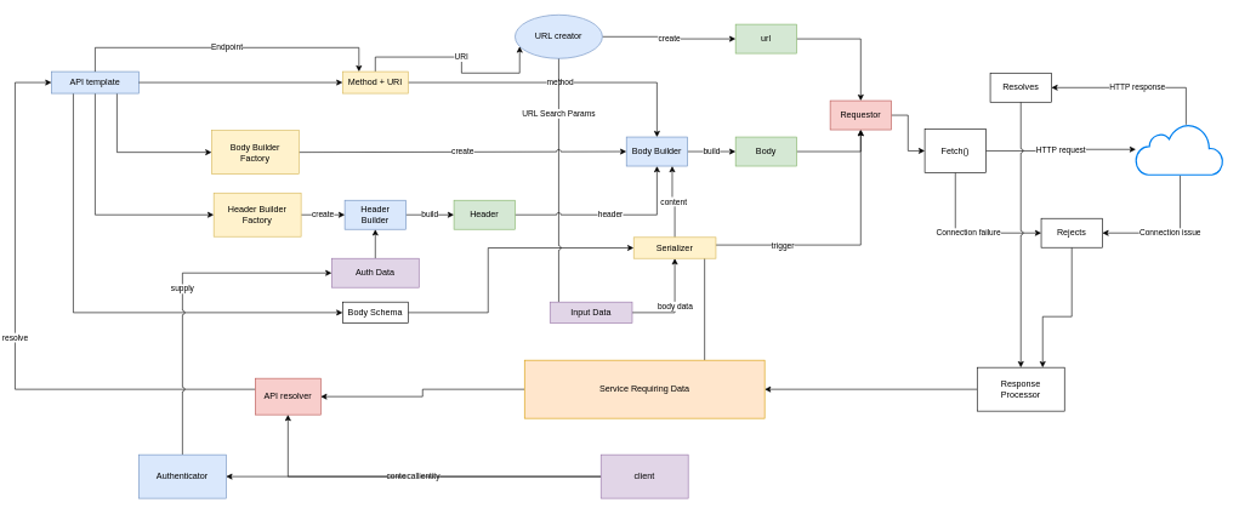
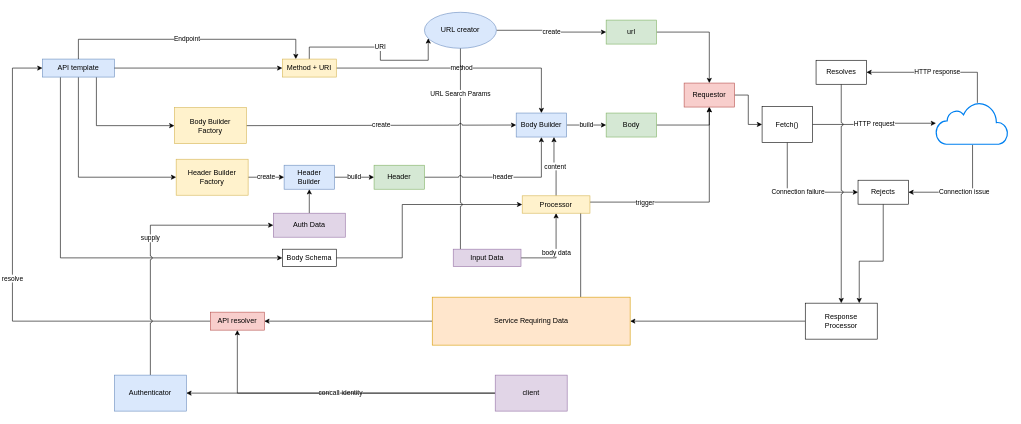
  <mxCell id="0" />
  <mxCell id="1" parent="0" />
  <mxCell id="2" value="Connection failure" style="edgeStyle=orthogonalEdgeStyle;rounded=0;orthogonalLoop=1;jettySize=auto;html=1;entryX=0;entryY=0.5;entryDx=0;entryDy=0;exitX=0.5;exitY=1;exitDx=0;exitDy=0;" edge="1" parent="1" source="4" target="12"><mxGeometry relative="1" as="geometry" /></mxCell>
  <mxCell id="3" value="HTTP request" style="edgeStyle=orthogonalEdgeStyle;rounded=0;orthogonalLoop=1;jettySize=auto;html=1;" edge="1" parent="1" source="4" target="15"><mxGeometry relative="1" as="geometry" /></mxCell>
  <mxCell id="4" value="Fetch()" style="rounded=0;whiteSpace=wrap;html=1;" parent="1" vertex="1"><mxGeometry x="1270" y="177" width="84" height="60" as="geometry" /></mxCell>
  <mxCell id="5" style="edgeStyle=orthogonalEdgeStyle;rounded=0;comic=0;jumpStyle=arc;orthogonalLoop=1;jettySize=auto;html=1;entryX=0.5;entryY=0;entryDx=0;entryDy=0;" edge="1" parent="1" source="6" target="48"><mxGeometry relative="1" as="geometry" /></mxCell>
  <mxCell id="6" value="url" style="rounded=0;whiteSpace=wrap;html=1;fillColor=#d5e8d4;strokeColor=#82b366;" parent="1" vertex="1"><mxGeometry x="1010" y="33" width="84" height="40" as="geometry" /></mxCell>
  <mxCell id="7" style="edgeStyle=orthogonalEdgeStyle;rounded=0;comic=0;jumpStyle=arc;orthogonalLoop=1;jettySize=auto;html=1;" edge="1" parent="1" source="8" target="48"><mxGeometry relative="1" as="geometry" /></mxCell>
  <mxCell id="8" value="Body" style="rounded=0;whiteSpace=wrap;html=1;fillColor=#d5e8d4;strokeColor=#82b366;" parent="1" vertex="1"><mxGeometry x="1010" y="188" width="84" height="40" as="geometry" /></mxCell>
  <mxCell id="9" style="edgeStyle=orthogonalEdgeStyle;rounded=0;orthogonalLoop=1;jettySize=auto;html=1;comic=0;jumpStyle=arc;" edge="1" parent="1" source="10" target="17"><mxGeometry relative="1" as="geometry" /></mxCell>
  <mxCell id="10" value="Resolves" style="rounded=0;whiteSpace=wrap;html=1;" vertex="1" parent="1"><mxGeometry x="1360" y="100" width="84" height="40" as="geometry" /></mxCell>
  <mxCell id="11" style="edgeStyle=orthogonalEdgeStyle;rounded=0;orthogonalLoop=1;jettySize=auto;html=1;entryX=0.75;entryY=0;entryDx=0;entryDy=0;" edge="1" parent="1" source="12" target="17"><mxGeometry relative="1" as="geometry"><Array as="points"><mxPoint x="1472" y="435" /><mxPoint x="1432" y="435" /></Array></mxGeometry></mxCell>
  <mxCell id="12" value="Rejects" style="rounded=0;whiteSpace=wrap;html=1;" vertex="1" parent="1"><mxGeometry x="1430" y="300" width="84" height="40" as="geometry" /></mxCell>
  <mxCell id="13" value="Connection issue" style="edgeStyle=orthogonalEdgeStyle;rounded=0;orthogonalLoop=1;jettySize=auto;html=1;entryX=1;entryY=0.5;entryDx=0;entryDy=0;exitX=0.508;exitY=1.014;exitDx=0;exitDy=0;exitPerimeter=0;" edge="1" parent="1" source="15" target="12"><mxGeometry relative="1" as="geometry"><Array as="points"><mxPoint x="1621" y="320" /></Array></mxGeometry></mxCell>
  <mxCell id="14" value="HTTP response" style="edgeStyle=orthogonalEdgeStyle;rounded=0;orthogonalLoop=1;jettySize=auto;html=1;entryX=1;entryY=0.5;entryDx=0;entryDy=0;exitX=0.575;exitY=0.014;exitDx=0;exitDy=0;exitPerimeter=0;" edge="1" parent="1" source="15" target="10"><mxGeometry relative="1" as="geometry" /></mxCell>
  <mxCell id="15" value="" style="html=1;verticalLabelPosition=bottom;align=center;labelBackgroundColor=#ffffff;verticalAlign=top;strokeWidth=2;strokeColor=#0080F0;shadow=0;dashed=0;shape=mxgraph.ios7.icons.cloud;" vertex="1" parent="1"><mxGeometry x="1560" y="170" width="120" height="70" as="geometry" /></mxCell>
  <mxCell id="16" style="edgeStyle=orthogonalEdgeStyle;rounded=0;comic=0;jumpStyle=arc;orthogonalLoop=1;jettySize=auto;html=1;entryX=1;entryY=0.5;entryDx=0;entryDy=0;" edge="1" parent="1" source="17" target="53"><mxGeometry relative="1" as="geometry" /></mxCell>
  <mxCell id="17" value="Response &lt;br&gt;Processor" style="rounded=0;whiteSpace=wrap;html=1;" vertex="1" parent="1"><mxGeometry x="1342" y="505" width="120" height="60" as="geometry" /></mxCell>
  <mxCell id="18" style="edgeStyle=orthogonalEdgeStyle;rounded=0;comic=0;jumpStyle=arc;orthogonalLoop=1;jettySize=auto;html=1;entryX=0;entryY=0.5;entryDx=0;entryDy=0;exitX=0.25;exitY=1;exitDx=0;exitDy=0;" edge="1" parent="1" source="21" target="30"><mxGeometry relative="1" as="geometry" /></mxCell>
  <mxCell id="19" style="edgeStyle=orthogonalEdgeStyle;rounded=0;comic=0;jumpStyle=arc;orthogonalLoop=1;jettySize=auto;html=1;entryX=0;entryY=0.5;entryDx=0;entryDy=0;exitX=0.75;exitY=1;exitDx=0;exitDy=0;" edge="1" parent="1" source="21" target="41"><mxGeometry relative="1" as="geometry" /></mxCell>
  <mxCell id="20" style="edgeStyle=orthogonalEdgeStyle;rounded=0;comic=0;jumpStyle=arc;orthogonalLoop=1;jettySize=auto;html=1;entryX=0;entryY=0.5;entryDx=0;entryDy=0;exitX=0.5;exitY=1;exitDx=0;exitDy=0;" edge="1" parent="1" source="21" target="37"><mxGeometry relative="1" as="geometry" /></mxCell>
  <mxCell id="21" value="API template" style="rounded=0;whiteSpace=wrap;html=1;fillColor=#dae8fc;strokeColor=#6c8ebf;" vertex="1" parent="1"><mxGeometry x="70" y="98" width="120" height="30" as="geometry" /></mxCell>
  <mxCell id="22" value="Endpoint" style="edgeStyle=orthogonalEdgeStyle;rounded=0;comic=0;jumpStyle=arc;orthogonalLoop=1;jettySize=auto;html=1;exitX=0.5;exitY=0;exitDx=0;exitDy=0;entryX=0.25;entryY=0;entryDx=0;entryDy=0;" edge="1" parent="1" source="21" target="25"><mxGeometry relative="1" as="geometry"><Array as="points"><mxPoint x="130" y="65" /><mxPoint x="493" y="65" /></Array></mxGeometry></mxCell>
  <mxCell id="23" value="URI" style="edgeStyle=orthogonalEdgeStyle;rounded=0;comic=0;jumpStyle=arc;orthogonalLoop=1;jettySize=auto;html=1;entryX=0;entryY=0.75;entryDx=0;entryDy=0;exitX=0.5;exitY=0;exitDx=0;exitDy=0;" edge="1" parent="1" source="25" target="39"><mxGeometry relative="1" as="geometry" /></mxCell>
  <mxCell id="24" value="method" style="edgeStyle=orthogonalEdgeStyle;rounded=0;comic=0;jumpStyle=arc;orthogonalLoop=1;jettySize=auto;html=1;entryX=0.5;entryY=0;entryDx=0;entryDy=0;" edge="1" parent="1" source="25" target="45"><mxGeometry relative="1" as="geometry"><mxPoint x="930" y="115" as="targetPoint" /></mxGeometry></mxCell>
  <mxCell id="25" value="Method + URI" style="rounded=0;whiteSpace=wrap;html=1;fillColor=#fff2cc;strokeColor=#d6b656;" vertex="1" parent="1"><mxGeometry x="470" y="98" width="90" height="30" as="geometry" /></mxCell>
  <mxCell id="26" style="edgeStyle=orthogonalEdgeStyle;rounded=0;comic=0;jumpStyle=arc;orthogonalLoop=1;jettySize=auto;html=1;exitX=1;exitY=0.5;exitDx=0;exitDy=0;" edge="1" parent="1" source="21" target="25"><mxGeometry relative="1" as="geometry" /></mxCell>
  <mxCell id="27" value="resolve" style="edgeStyle=orthogonalEdgeStyle;rounded=0;comic=0;jumpStyle=arc;orthogonalLoop=1;jettySize=auto;html=1;entryX=0;entryY=0.5;entryDx=0;entryDy=0;" edge="1" parent="1" source="28" target="21"><mxGeometry relative="1" as="geometry"><Array as="points"><mxPoint x="20" y="535" /><mxPoint x="20" y="113" /></Array></mxGeometry></mxCell>
- <mxCell id="28" value="API resolver" style="rounded=0;whiteSpace=wrap;html=1;fillColor=#f8cecc;strokeColor=#b85450;" vertex="1" parent="1"><mxGeometry x="350" y="520" width="90" height="50" as="geometry" /></mxCell>
+ <mxCell id="28" value="API resolver" style="rounded=0;whiteSpace=wrap;html=1;fillColor=#f8cecc;strokeColor=#b85450;" vertex="1" parent="1"><mxGeometry x="350" y="520" width="90" height="30" as="geometry" /></mxCell>
  <mxCell id="29" style="edgeStyle=orthogonalEdgeStyle;rounded=0;comic=0;jumpStyle=arc;orthogonalLoop=1;jettySize=auto;html=1;entryX=0;entryY=0.5;entryDx=0;entryDy=0;" edge="1" parent="1" source="30" target="54"><mxGeometry relative="1" as="geometry"><Array as="points"><mxPoint x="670" y="429" /><mxPoint x="670" y="341" /></Array></mxGeometry></mxCell>
  <mxCell id="30" value="Body Schema" style="rounded=0;whiteSpace=wrap;html=1;" vertex="1" parent="1"><mxGeometry x="470" y="415" width="90" height="29" as="geometry" /></mxCell>
  <mxCell id="31" value="build" style="edgeStyle=orthogonalEdgeStyle;rounded=0;comic=0;jumpStyle=arc;orthogonalLoop=1;jettySize=auto;html=1;" edge="1" parent="1" source="32" target="43"><mxGeometry relative="1" as="geometry" /></mxCell>
  <mxCell id="32" value="Header&lt;br&gt;Builder" style="rounded=0;whiteSpace=wrap;html=1;fillColor=#dae8fc;strokeColor=#6c8ebf;" vertex="1" parent="1"><mxGeometry x="473" y="275" width="84" height="40" as="geometry" /></mxCell>
  <mxCell id="33" value="URL Search Params" style="edgeStyle=orthogonalEdgeStyle;rounded=0;comic=0;jumpStyle=arc;orthogonalLoop=1;jettySize=auto;html=1;entryX=0.5;entryY=1;entryDx=0;entryDy=0;" edge="1" parent="1" source="35" target="39"><mxGeometry x="0.483" relative="1" as="geometry"><Array as="points"><mxPoint x="767" y="73" /></Array><mxPoint as="offset" /></mxGeometry></mxCell>
  <mxCell id="34" value="body data" style="edgeStyle=orthogonalEdgeStyle;rounded=0;comic=0;jumpStyle=arc;orthogonalLoop=1;jettySize=auto;html=1;" edge="1" parent="1" source="35" target="54"><mxGeometry relative="1" as="geometry" /></mxCell>
  <mxCell id="35" value="Input Data" style="rounded=0;whiteSpace=wrap;html=1;fillColor=#e1d5e7;strokeColor=#9673a6;" vertex="1" parent="1"><mxGeometry x="755" y="415" width="113" height="29" as="geometry" /></mxCell>
  <mxCell id="36" value="create" style="edgeStyle=orthogonalEdgeStyle;rounded=0;comic=0;jumpStyle=arc;orthogonalLoop=1;jettySize=auto;html=1;" edge="1" parent="1" source="37" target="32"><mxGeometry relative="1" as="geometry"><mxPoint x="910" y="305" as="targetPoint" /></mxGeometry></mxCell>
  <mxCell id="37" value="Header Builder Factory" style="rounded=0;whiteSpace=wrap;html=1;fillColor=#fff2cc;strokeColor=#d6b656;" vertex="1" parent="1"><mxGeometry x="293" y="265" width="120" height="60" as="geometry" /></mxCell>
  <mxCell id="38" value="create" style="edgeStyle=orthogonalEdgeStyle;rounded=0;comic=0;jumpStyle=arc;orthogonalLoop=1;jettySize=auto;html=1;" edge="1" parent="1" source="39" target="6"><mxGeometry relative="1" as="geometry" /></mxCell>
  <mxCell id="39" value="URL creator" style="ellipse;whiteSpace=wrap;html=1;fillColor=#dae8fc;strokeColor=#6c8ebf;" vertex="1" parent="1"><mxGeometry x="707" y="20" width="120" height="60" as="geometry" /></mxCell>
  <mxCell id="40" value="create" style="edgeStyle=orthogonalEdgeStyle;rounded=0;comic=0;jumpStyle=arc;orthogonalLoop=1;jettySize=auto;html=1;" edge="1" parent="1" source="41" target="45"><mxGeometry relative="1" as="geometry" /></mxCell>
  <mxCell id="41" value="Body Builder&lt;br&gt;Factory" style="rounded=0;whiteSpace=wrap;html=1;fillColor=#fff2cc;strokeColor=#d6b656;" vertex="1" parent="1"><mxGeometry x="290" y="179" width="120" height="60" as="geometry" /></mxCell>
  <mxCell id="42" value="header" style="edgeStyle=orthogonalEdgeStyle;rounded=0;comic=0;jumpStyle=arc;orthogonalLoop=1;jettySize=auto;html=1;" edge="1" parent="1" source="43" target="45"><mxGeometry relative="1" as="geometry" /></mxCell>
  <mxCell id="43" value="Header" style="rounded=0;whiteSpace=wrap;html=1;fillColor=#d5e8d4;strokeColor=#82b366;" vertex="1" parent="1"><mxGeometry x="623" y="275" width="84" height="40" as="geometry" /></mxCell>
  <mxCell id="44" value="build" style="edgeStyle=orthogonalEdgeStyle;rounded=0;comic=0;jumpStyle=arc;orthogonalLoop=1;jettySize=auto;html=1;" edge="1" parent="1" source="45" target="8"><mxGeometry relative="1" as="geometry" /></mxCell>
  <mxCell id="45" value="Body Builder" style="rounded=0;whiteSpace=wrap;html=1;fillColor=#dae8fc;strokeColor=#6c8ebf;" vertex="1" parent="1"><mxGeometry x="860" y="188" width="84" height="40" as="geometry" /></mxCell>
  <mxCell id="46" value="content" style="edgeStyle=orthogonalEdgeStyle;rounded=0;comic=0;jumpStyle=arc;orthogonalLoop=1;jettySize=auto;html=1;entryX=0.75;entryY=1;entryDx=0;entryDy=0;" edge="1" parent="1" source="54" target="45"><mxGeometry relative="1" as="geometry"><mxPoint x="922" y="374" as="sourcePoint" /></mxGeometry></mxCell>
  <mxCell id="47" style="edgeStyle=orthogonalEdgeStyle;rounded=0;comic=0;jumpStyle=arc;orthogonalLoop=1;jettySize=auto;html=1;" edge="1" parent="1" source="48" target="4"><mxGeometry relative="1" as="geometry" /></mxCell>
  <mxCell id="48" value="Requestor" style="rounded=0;whiteSpace=wrap;html=1;fillColor=#f8cecc;strokeColor=#b85450;" vertex="1" parent="1"><mxGeometry x="1140" y="138" width="84" height="40" as="geometry" /></mxCell>
  <mxCell id="49" style="edgeStyle=orthogonalEdgeStyle;rounded=0;comic=0;jumpStyle=arc;orthogonalLoop=1;jettySize=auto;html=1;entryX=0.5;entryY=1;entryDx=0;entryDy=0;" edge="1" parent="1" source="50" target="32"><mxGeometry relative="1" as="geometry" /></mxCell>
  <mxCell id="50" value="Auth Data" style="rounded=0;whiteSpace=wrap;html=1;fillColor=#e1d5e7;strokeColor=#9673a6;" vertex="1" parent="1"><mxGeometry x="455" y="355" width="120" height="40" as="geometry" /></mxCell>
  <mxCell id="51" value="trigger" style="edgeStyle=orthogonalEdgeStyle;rounded=0;comic=0;jumpStyle=arc;orthogonalLoop=1;jettySize=auto;html=1;exitX=0.75;exitY=0;exitDx=0;exitDy=0;" edge="1" parent="1" source="53" target="48"><mxGeometry relative="1" as="geometry" /></mxCell>
  <mxCell id="52" style="edgeStyle=orthogonalEdgeStyle;rounded=0;comic=0;jumpStyle=arc;orthogonalLoop=1;jettySize=auto;html=1;entryX=1;entryY=0.5;entryDx=0;entryDy=0;" edge="1" parent="1" source="53" target="28"><mxGeometry relative="1" as="geometry" /></mxCell>
  <mxCell id="53" value="Service Requiring Data" style="rounded=0;whiteSpace=wrap;html=1;fillColor=#ffe6cc;strokeColor=#d79b00;" vertex="1" parent="1"><mxGeometry x="720" y="495" width="330" height="80" as="geometry" /></mxCell>
- <mxCell id="54" value="Serializer" style="rounded=0;whiteSpace=wrap;html=1;fillColor=#fff2cc;strokeColor=#d6b656;" vertex="1" parent="1"><mxGeometry x="870" y="326" width="113" height="29" as="geometry" /></mxCell>
+ <mxCell id="54" value="Processor" style="rounded=0;whiteSpace=wrap;html=1;fillColor=#fff2cc;strokeColor=#d6b656;" vertex="1" parent="1"><mxGeometry x="870" y="326" width="113" height="29" as="geometry" /></mxCell>
  <mxCell id="55" value="supply" style="edgeStyle=orthogonalEdgeStyle;rounded=0;comic=0;jumpStyle=arc;orthogonalLoop=1;jettySize=auto;html=1;entryX=0;entryY=0.5;entryDx=0;entryDy=0;exitX=0.5;exitY=0;exitDx=0;exitDy=0;" edge="1" parent="1" source="56" target="50"><mxGeometry relative="1" as="geometry" /></mxCell>
  <mxCell id="56" value="Authenticator" style="rounded=0;whiteSpace=wrap;html=1;fillColor=#dae8fc;strokeColor=#6c8ebf;" vertex="1" parent="1"><mxGeometry x="190" y="625" width="120" height="60" as="geometry" /></mxCell>
  <mxCell id="57" value="context identity" style="edgeStyle=orthogonalEdgeStyle;rounded=0;comic=0;jumpStyle=arc;orthogonalLoop=1;jettySize=auto;html=1;" edge="1" parent="1" source="59" target="56"><mxGeometry relative="1" as="geometry" /></mxCell>
  <mxCell id="58" value="call" style="edgeStyle=orthogonalEdgeStyle;rounded=0;comic=0;jumpStyle=arc;orthogonalLoop=1;jettySize=auto;html=1;" edge="1" parent="1" source="59" target="28"><mxGeometry relative="1" as="geometry" /></mxCell>
  <mxCell id="59" value="client" style="rounded=0;whiteSpace=wrap;html=1;fillColor=#e1d5e7;strokeColor=#9673a6;" vertex="1" parent="1"><mxGeometry x="825" y="625" width="120" height="60" as="geometry" /></mxCell>
